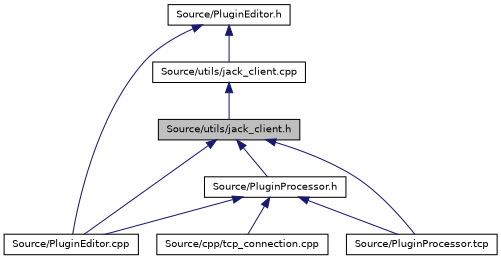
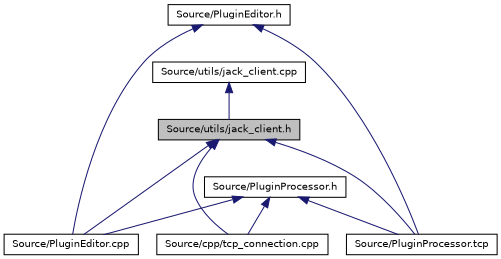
  digraph {
    node [color=black fillcolor=white fontname=Helvetica fontsize=10 shape=record style=filled]
    edge [color=midnightblue dir=back fontname=Helvetica fontsize=10 labelfontname=Helvetica labelfontsize=10 style=solid]
    n1 [fillcolor=grey75 fontcolor=black height=0.2 label="Source/utils/jack_client.h" width=0.4]
    n2 [height=0.2 label="Source/PluginProcessor.h" width=0.4]
    n3 [height=0.2 label="Source/PluginEditor.cpp" width=0.4]
    n4 [height=0.2 label="Source/PluginProcessor.tcp" width=0.4]
    n5 [height=0.2 label="Source/cpp/tcp_connection.cpp" width=0.4]
    n6 [height=0.2 label="Source/utils/jack_client.cpp" width=0.4]
    n7 [height=0.2 label="Source/PluginEditor.h" width=0.4]
-   n1 -> n2
+   n1 -> n5
    n1 -> n3
    n1 -> n4
    n2 -> n3
    n2 -> n4
    n2 -> n5
    n6 -> n1
    n7 -> n3
-   n7 -> n6
+   n7 -> n4
  }
